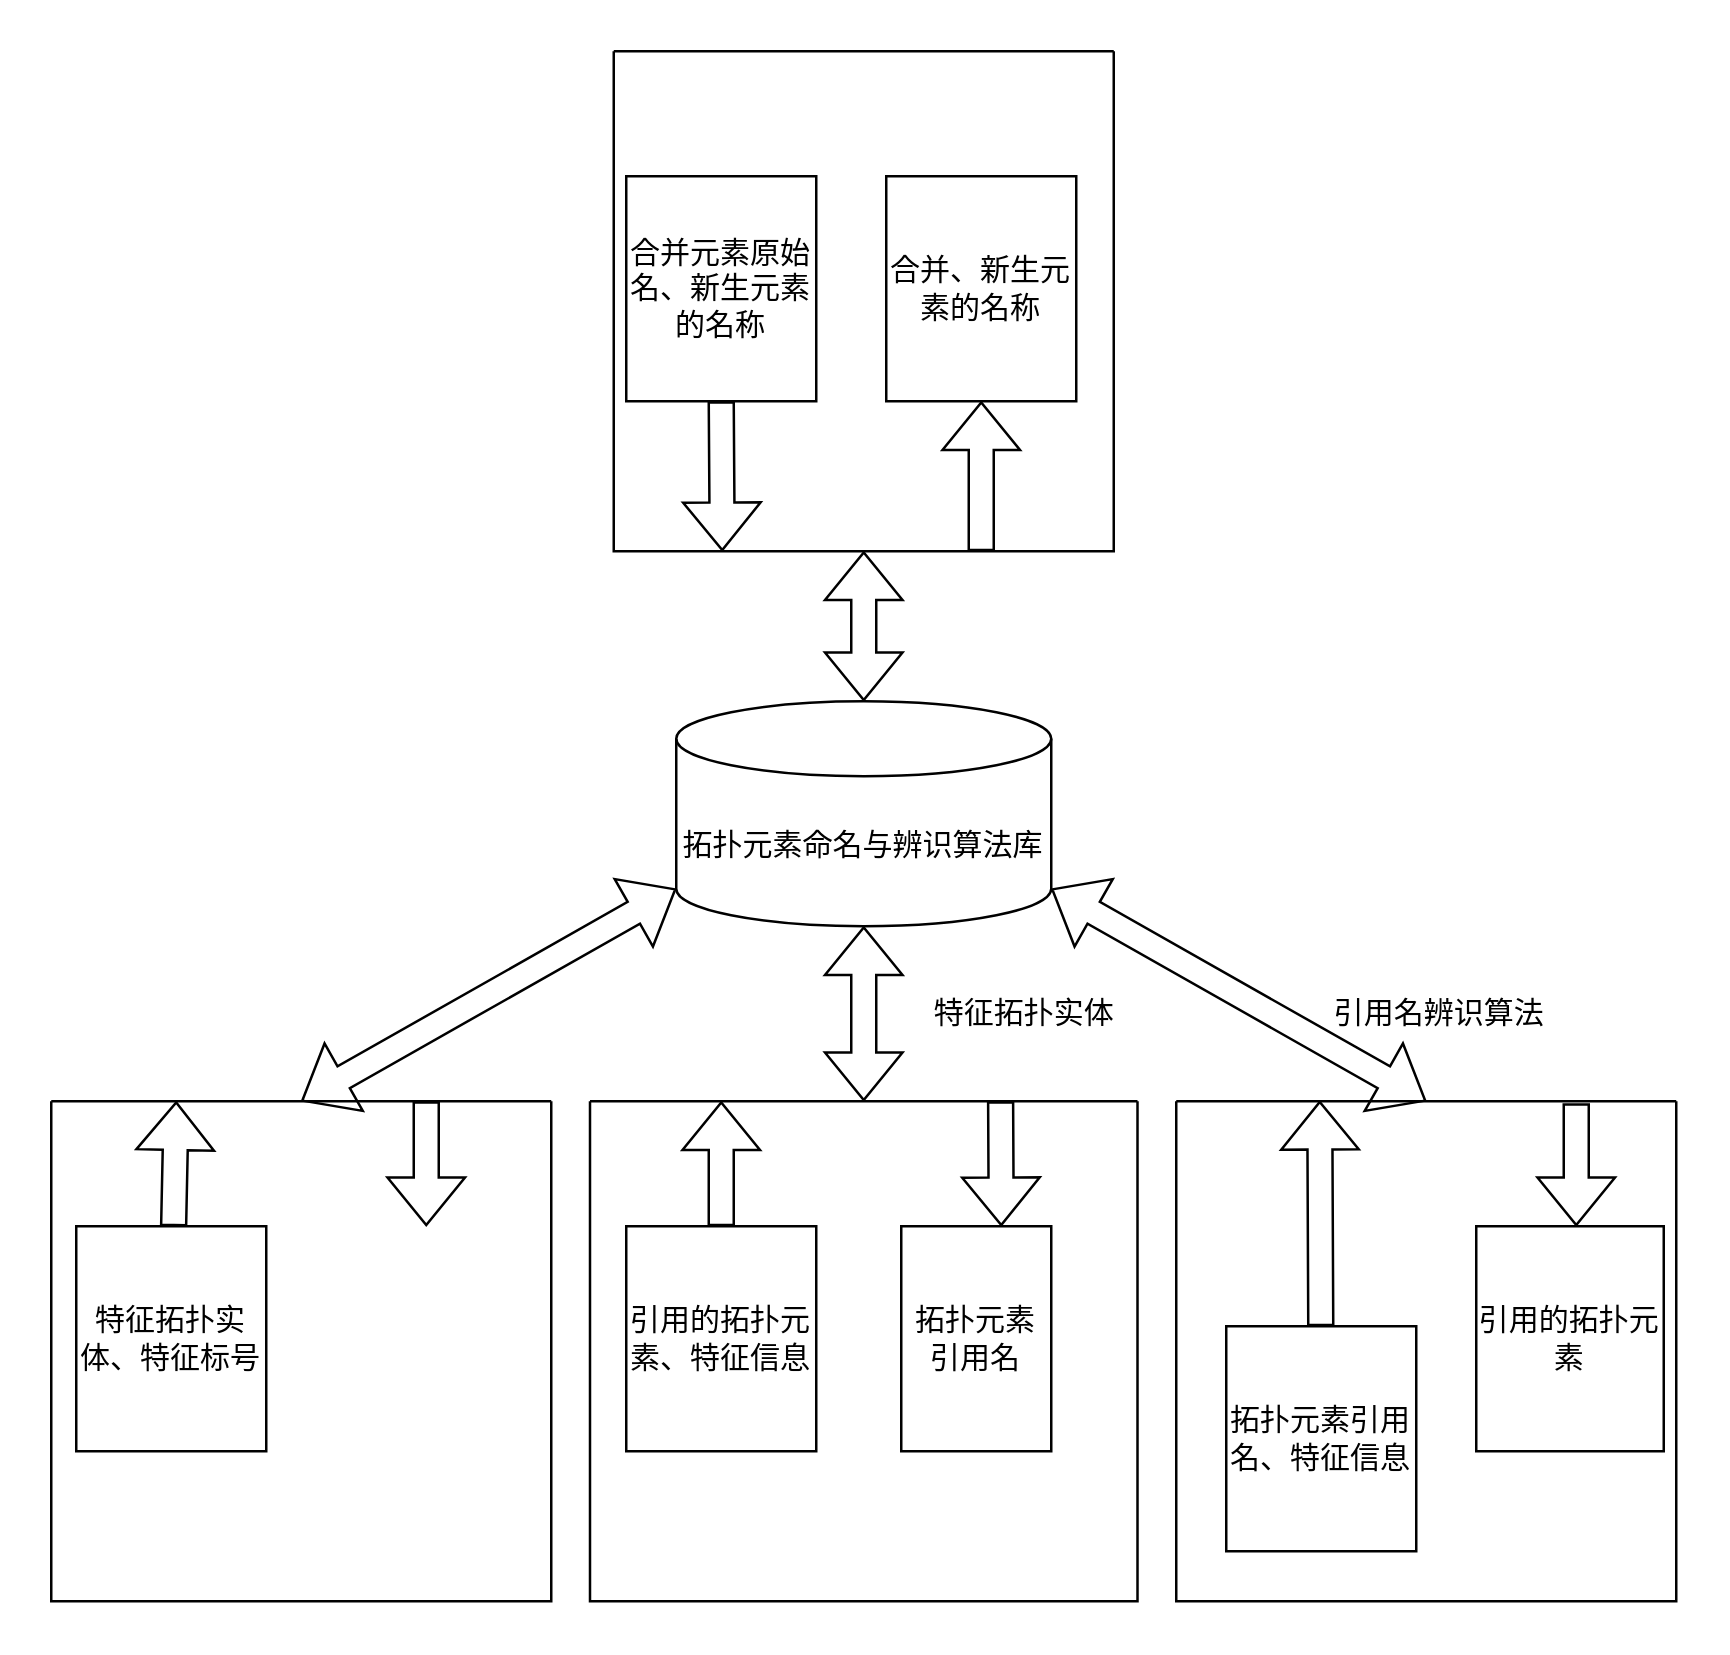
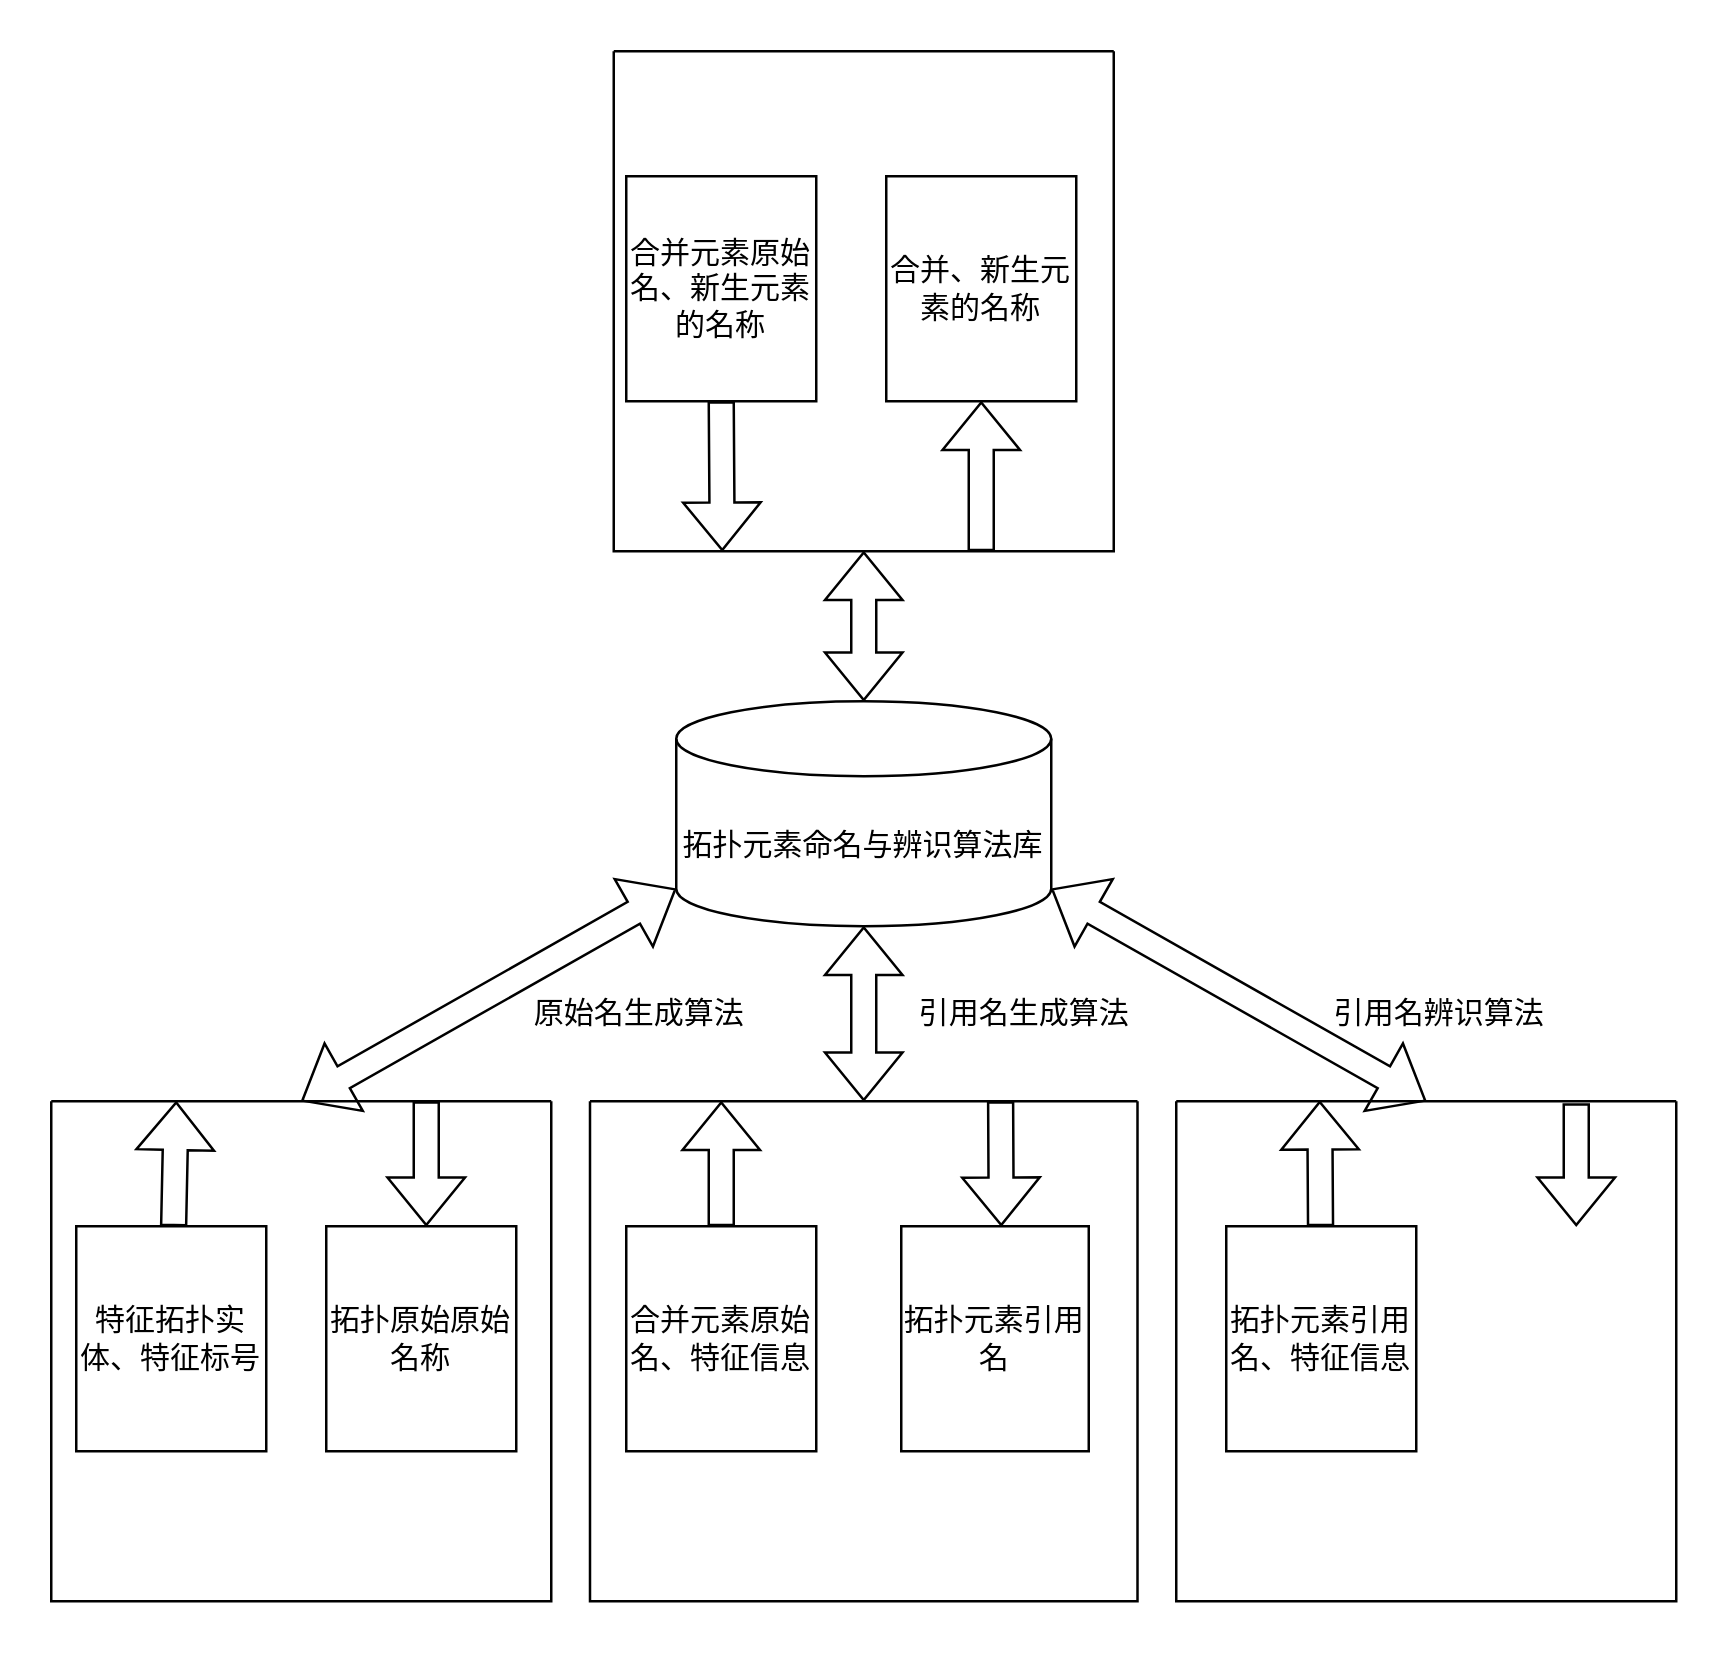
  <mxCell id="0" />
  <mxCell id="1" parent="0" />
  <mxCell id="2" value="拓扑元素命名与辨识算法库" style="shape=cylinder3;whiteSpace=wrap;html=1;boundedLbl=1;backgroundOutline=1;size=15;" vertex="1" parent="1"><mxGeometry x="270" y="280" width="150" height="90" as="geometry" /></mxCell>
  <mxCell id="3" value="" style="swimlane;startSize=0;" vertex="1" parent="1"><mxGeometry x="20" y="440" width="200" height="200" as="geometry" /></mxCell>
  <mxCell id="4" value="特征拓扑实体、特征标号" style="rounded=0;whiteSpace=wrap;html=1;" vertex="1" parent="3"><mxGeometry x="10" y="50" width="76" height="90" as="geometry" /></mxCell>
+ <mxCell id="5" value="拓扑原始原始名称" style="rounded=0;whiteSpace=wrap;html=1;" vertex="1" parent="3"><mxGeometry x="110" y="50" width="76" height="90" as="geometry" /></mxCell>
  <mxCell id="6" value="" style="shape=flexArrow;endArrow=classic;html=1;rounded=0;exitX=0.75;exitY=0;exitDx=0;exitDy=0;" edge="1" parent="3" source="3"><mxGeometry width="50" height="50" relative="1" as="geometry"><mxPoint x="60" y="-30" as="sourcePoint" /><mxPoint x="150" y="50" as="targetPoint" /></mxGeometry></mxCell>
  <mxCell id="7" value="" style="shape=flexArrow;endArrow=classic;html=1;rounded=0;entryX=0.25;entryY=0;entryDx=0;entryDy=0;" edge="1" parent="3" source="4" target="3"><mxGeometry width="50" height="50" relative="1" as="geometry"><mxPoint x="20" y="80" as="sourcePoint" /><mxPoint x="70" y="30" as="targetPoint" /></mxGeometry></mxCell>
  <mxCell id="8" value="" style="swimlane;startSize=0;" vertex="1" parent="1"><mxGeometry x="235.5" y="440" width="219" height="200" as="geometry" /></mxCell>
- <mxCell id="9" value="拓扑元素引用名" style="rounded=0;whiteSpace=wrap;html=1;" vertex="1" parent="8"><mxGeometry x="124.5" y="50" width="60" height="90" as="geometry" /></mxCell>
- <mxCell id="10" value="引用的拓扑元素、特征信息" style="rounded=0;whiteSpace=wrap;html=1;" vertex="1" parent="8"><mxGeometry x="14.5" y="50" width="76" height="90" as="geometry" /></mxCell>
+ <mxCell id="9" value="拓扑元素引用名" style="rounded=0;whiteSpace=wrap;html=1;" vertex="1" parent="8"><mxGeometry x="124.5" y="50" width="75" height="90" as="geometry" /></mxCell>
+ <mxCell id="10" value="合并元素原始名、特征信息" style="rounded=0;whiteSpace=wrap;html=1;" vertex="1" parent="8"><mxGeometry x="14.5" y="50" width="76" height="90" as="geometry" /></mxCell>
  <mxCell id="11" value="" style="shape=flexArrow;endArrow=classic;html=1;rounded=0;exitX=0.5;exitY=0;exitDx=0;exitDy=0;" edge="1" parent="8" source="10"><mxGeometry width="50" height="50" relative="1" as="geometry"><mxPoint x="24.5" y="30" as="sourcePoint" /><mxPoint x="52.5" as="targetPoint" /></mxGeometry></mxCell>
  <mxCell id="12" value="" style="shape=flexArrow;endArrow=classic;html=1;rounded=0;exitX=0.75;exitY=0;exitDx=0;exitDy=0;" edge="1" parent="8" source="8"><mxGeometry width="50" height="50" relative="1" as="geometry"><mxPoint x="114.5" y="180" as="sourcePoint" /><mxPoint x="164.5" y="50" as="targetPoint" /></mxGeometry></mxCell>
  <mxCell id="13" value="" style="shape=flexArrow;endArrow=classic;startArrow=classic;html=1;rounded=0;entryX=0;entryY=1;entryDx=0;entryDy=-15;entryPerimeter=0;exitX=0.5;exitY=0;exitDx=0;exitDy=0;" edge="1" parent="1" source="3" target="2"><mxGeometry width="100" height="100" relative="1" as="geometry"><mxPoint x="90" y="430" as="sourcePoint" /><mxPoint x="190" y="320" as="targetPoint" /></mxGeometry></mxCell>
  <mxCell id="14" value="" style="swimlane;startSize=0;" vertex="1" parent="1"><mxGeometry x="470" y="440" width="200" height="200" as="geometry" /></mxCell>
- <mxCell id="15" value="拓扑元素引用名、特征信息" style="rounded=0;whiteSpace=wrap;html=1;" vertex="1" parent="14"><mxGeometry x="20" y="90" width="76" height="90" as="geometry" /></mxCell>
- <mxCell id="16" value="引用的拓扑元素" style="rounded=0;whiteSpace=wrap;html=1;" vertex="1" parent="14"><mxGeometry x="120" y="50" width="75" height="90" as="geometry" /></mxCell>
+ <mxCell id="15" value="拓扑元素引用名、特征信息" style="rounded=0;whiteSpace=wrap;html=1;" vertex="1" parent="14"><mxGeometry x="20" y="50" width="76" height="90" as="geometry" /></mxCell>
  <mxCell id="17" value="" style="shape=flexArrow;endArrow=classic;html=1;rounded=0;entryX=0.287;entryY=-0.001;entryDx=0;entryDy=0;entryPerimeter=0;" edge="1" parent="14" source="15" target="14"><mxGeometry width="50" height="50" relative="1" as="geometry"><mxPoint x="30" y="70" as="sourcePoint" /><mxPoint x="60" as="targetPoint" /></mxGeometry></mxCell>
  <mxCell id="18" value="" style="shape=flexArrow;endArrow=classic;html=1;rounded=0;exitX=0.8;exitY=0.004;exitDx=0;exitDy=0;exitPerimeter=0;" edge="1" parent="14" source="14"><mxGeometry width="50" height="50" relative="1" as="geometry"><mxPoint x="260" y="100" as="sourcePoint" /><mxPoint x="160" y="50" as="targetPoint" /></mxGeometry></mxCell>
  <mxCell id="19" value="" style="swimlane;startSize=0;" vertex="1" parent="1"><mxGeometry x="245" y="20" width="200" height="200" as="geometry" /></mxCell>
  <mxCell id="20" value="合并元素原始名、新生元素的名称" style="rounded=0;whiteSpace=wrap;html=1;" vertex="1" parent="19"><mxGeometry x="5" y="50" width="76" height="90" as="geometry" /></mxCell>
  <mxCell id="21" value="合并、新生元素的名称" style="rounded=0;whiteSpace=wrap;html=1;" vertex="1" parent="19"><mxGeometry x="109" y="50" width="76" height="90" as="geometry" /></mxCell>
  <mxCell id="22" value="" style="shape=flexArrow;endArrow=classic;html=1;rounded=0;exitX=0.5;exitY=1;exitDx=0;exitDy=0;entryX=0.217;entryY=1;entryDx=0;entryDy=0;entryPerimeter=0;" edge="1" parent="19" source="20" target="19"><mxGeometry width="50" height="50" relative="1" as="geometry"><mxPoint x="25" y="230" as="sourcePoint" /><mxPoint x="75" y="180" as="targetPoint" /></mxGeometry></mxCell>
  <mxCell id="23" value="" style="shape=flexArrow;endArrow=classic;html=1;rounded=0;entryX=0.5;entryY=1;entryDx=0;entryDy=0;" edge="1" parent="19" target="21"><mxGeometry width="50" height="50" relative="1" as="geometry"><mxPoint x="147" y="200" as="sourcePoint" /><mxPoint x="195" y="230" as="targetPoint" /></mxGeometry></mxCell>
  <mxCell id="24" value="" style="shape=flexArrow;endArrow=classic;startArrow=classic;html=1;rounded=0;entryX=0.5;entryY=1;entryDx=0;entryDy=0;entryPerimeter=0;" edge="1" parent="1" source="8" target="2"><mxGeometry width="100" height="100" relative="1" as="geometry"><mxPoint x="300" y="570" as="sourcePoint" /><mxPoint x="400" y="470" as="targetPoint" /></mxGeometry></mxCell>
  <mxCell id="25" value="" style="shape=flexArrow;endArrow=classic;startArrow=classic;html=1;rounded=0;entryX=1;entryY=1;entryDx=0;entryDy=-15;entryPerimeter=0;exitX=0.5;exitY=0;exitDx=0;exitDy=0;" edge="1" parent="1" source="14" target="2"><mxGeometry width="100" height="100" relative="1" as="geometry"><mxPoint x="500" y="490" as="sourcePoint" /><mxPoint x="600" y="390" as="targetPoint" /></mxGeometry></mxCell>
  <mxCell id="26" value="" style="shape=flexArrow;endArrow=classic;startArrow=classic;html=1;rounded=0;entryX=0.5;entryY=1;entryDx=0;entryDy=0;" edge="1" parent="1" source="2" target="19"><mxGeometry width="100" height="100" relative="1" as="geometry"><mxPoint x="170" y="350" as="sourcePoint" /><mxPoint x="270" y="250" as="targetPoint" /></mxGeometry></mxCell>
- <mxCell id="28" value="特征拓扑实体" style="text;html=1;align=center;verticalAlign=middle;resizable=0;points=[];autosize=1;strokeColor=none;fillColor=none;" vertex="1" parent="1"><mxGeometry x="354" y="390" width="110" height="30" as="geometry" /></mxCell>
+ <mxCell id="27" value="原始名生成算法" style="text;html=1;align=center;verticalAlign=middle;resizable=0;points=[];autosize=1;strokeColor=none;fillColor=none;" vertex="1" parent="1"><mxGeometry x="200" y="390" width="110" height="30" as="geometry" /></mxCell>
+ <mxCell id="28" value="引用名生成算法" style="text;html=1;align=center;verticalAlign=middle;resizable=0;points=[];autosize=1;strokeColor=none;fillColor=none;" vertex="1" parent="1"><mxGeometry x="354" y="390" width="110" height="30" as="geometry" /></mxCell>
  <mxCell id="29" value="引用名辨识算法" style="text;html=1;align=center;verticalAlign=middle;resizable=0;points=[];autosize=1;strokeColor=none;fillColor=none;" vertex="1" parent="1"><mxGeometry x="520" y="390" width="110" height="30" as="geometry" /></mxCell>
